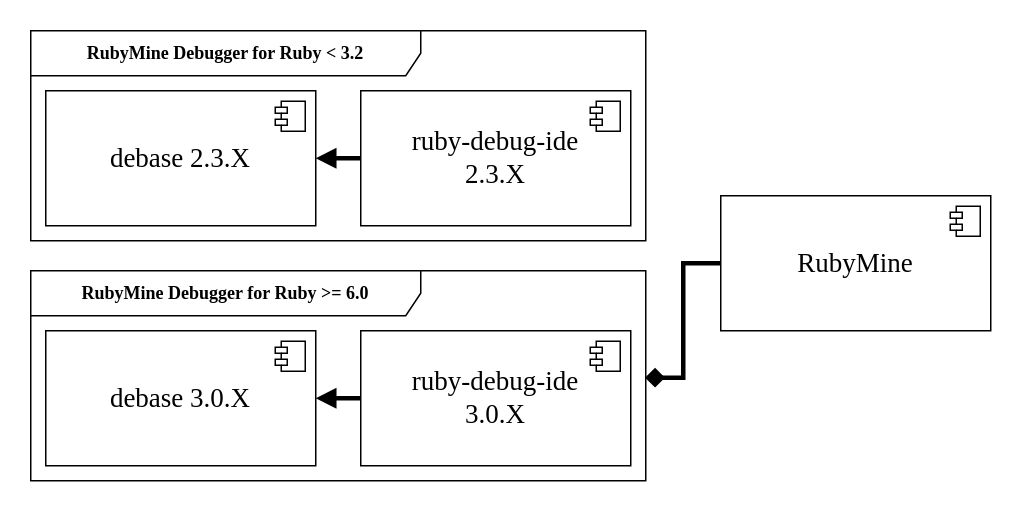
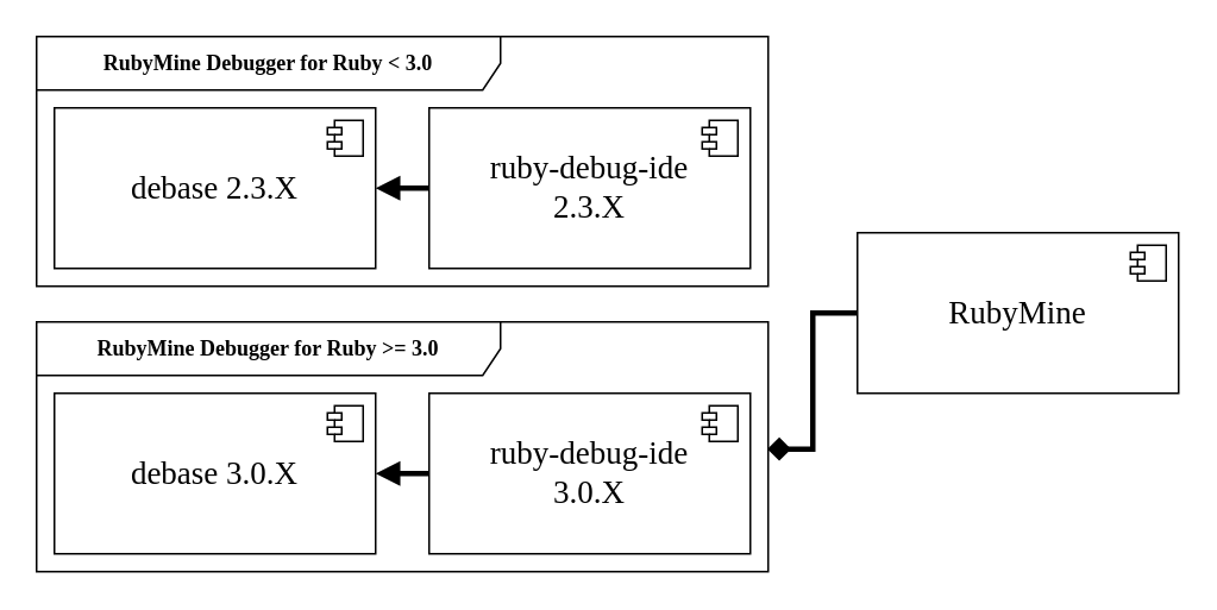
  <mxCell id="0" />
  <mxCell id="1" parent="0" />
  <mxCell id="2" value="&lt;font data-font-src=&quot;https://fonts.googleapis.com/css?family=Montserrat&quot; face=&quot;Montserrat&quot; style=&quot;font-size: 18px;&quot;&gt;RubyMine&lt;/font&gt;" style="html=1;dropTarget=0;whiteSpace=wrap;" parent="1" vertex="1"><mxGeometry x="480" y="130" width="180" height="90" as="geometry" /></mxCell>
  <mxCell id="3" value="" style="shape=module;jettyWidth=8;jettyHeight=4;" parent="2" vertex="1"><mxGeometry x="1" width="20" height="20" relative="1" as="geometry"><mxPoint x="-27" y="7" as="offset" /></mxGeometry></mxCell>
  <mxCell id="4" value="&lt;font data-font-src=&quot;https://fonts.googleapis.com/css?family=Montserrat&quot; face=&quot;Montserrat&quot; style=&quot;font-size: 18px;&quot;&gt;ruby-debug-ide&lt;br&gt;2.3.X&lt;br&gt;&lt;/font&gt;" style="html=1;dropTarget=0;whiteSpace=wrap;" parent="1" vertex="1"><mxGeometry x="240" y="60" width="180" height="90" as="geometry" /></mxCell>
  <mxCell id="5" value="" style="shape=module;jettyWidth=8;jettyHeight=4;" parent="4" vertex="1"><mxGeometry x="1" width="20" height="20" relative="1" as="geometry"><mxPoint x="-27" y="7" as="offset" /></mxGeometry></mxCell>
  <mxCell id="6" value="&lt;font style=&quot;font-size: 18px;&quot; face=&quot;Montserrat&quot; data-font-src=&quot;https://fonts.googleapis.com/css?family=Montserrat&quot;&gt;debase 2.3.X&lt;br&gt;&lt;/font&gt;" style="html=1;dropTarget=0;whiteSpace=wrap;" parent="1" vertex="1"><mxGeometry x="30" y="60" width="180" height="90" as="geometry" /></mxCell>
  <mxCell id="7" value="" style="shape=module;jettyWidth=8;jettyHeight=4;" parent="6" vertex="1"><mxGeometry x="1" width="20" height="20" relative="1" as="geometry"><mxPoint x="-27" y="7" as="offset" /></mxGeometry></mxCell>
  <mxCell id="8" value="" style="endArrow=block;endFill=1;html=1;edgeStyle=orthogonalEdgeStyle;align=left;verticalAlign=top;rounded=0;entryX=1;entryY=0.5;entryDx=0;entryDy=0;exitX=0;exitY=0.5;exitDx=0;exitDy=0;strokeWidth=3;" parent="1" source="4" target="6" edge="1"><mxGeometry x="-1" relative="1" as="geometry"><mxPoint x="300" y="190" as="sourcePoint" /><mxPoint x="460" y="190" as="targetPoint" /></mxGeometry></mxCell>
- <mxCell id="9" value="&lt;font data-font-src=&quot;https://fonts.googleapis.com/css?family=Montserrat&quot; face=&quot;Montserrat&quot;&gt;&lt;b&gt;RubyMine Debugger for Ruby &amp;lt; 3.2&lt;/b&gt;&lt;/font&gt;" style="shape=umlFrame;whiteSpace=wrap;html=1;pointerEvents=0;width=260;height=30;movable=1;resizable=1;rotatable=1;deletable=1;editable=1;locked=0;connectable=1;" parent="1" vertex="1"><mxGeometry x="20" y="20" width="410" height="140" as="geometry" /></mxCell>
+ <mxCell id="9" value="&lt;font data-font-src=&quot;https://fonts.googleapis.com/css?family=Montserrat&quot; face=&quot;Montserrat&quot;&gt;&lt;b&gt;RubyMine Debugger for Ruby &amp;lt; 3.0&lt;/b&gt;&lt;/font&gt;" style="shape=umlFrame;whiteSpace=wrap;html=1;pointerEvents=0;width=260;height=30;movable=1;resizable=1;rotatable=1;deletable=1;editable=1;locked=0;connectable=1;" parent="1" vertex="1"><mxGeometry x="20" y="20" width="410" height="140" as="geometry" /></mxCell>
  <mxCell id="10" value="&lt;font style=&quot;font-size: 18px;&quot; face=&quot;Montserrat&quot; data-font-src=&quot;https://fonts.googleapis.com/css?family=Montserrat&quot;&gt;debase 3.0.X&lt;br&gt;&lt;/font&gt;" style="html=1;dropTarget=0;whiteSpace=wrap;" vertex="1" parent="1"><mxGeometry x="30" y="220" width="180" height="90" as="geometry" /></mxCell>
  <mxCell id="11" value="" style="shape=module;jettyWidth=8;jettyHeight=4;" vertex="1" parent="10"><mxGeometry x="1" width="20" height="20" relative="1" as="geometry"><mxPoint x="-27" y="7" as="offset" /></mxGeometry></mxCell>
  <mxCell id="12" value="&lt;font data-font-src=&quot;https://fonts.googleapis.com/css?family=Montserrat&quot; face=&quot;Montserrat&quot; style=&quot;font-size: 18px;&quot;&gt;ruby-debug-ide&lt;br&gt;3.0.X&lt;br&gt;&lt;/font&gt;" style="html=1;dropTarget=0;whiteSpace=wrap;" vertex="1" parent="1"><mxGeometry x="240" y="220" width="180" height="90" as="geometry" /></mxCell>
  <mxCell id="13" value="" style="shape=module;jettyWidth=8;jettyHeight=4;" vertex="1" parent="12"><mxGeometry x="1" width="20" height="20" relative="1" as="geometry"><mxPoint x="-27" y="7" as="offset" /></mxGeometry></mxCell>
  <mxCell id="14" value="" style="endArrow=block;endFill=1;html=1;edgeStyle=orthogonalEdgeStyle;align=left;verticalAlign=top;rounded=0;entryX=1;entryY=0.5;entryDx=0;entryDy=0;exitX=0;exitY=0.5;exitDx=0;exitDy=0;strokeWidth=3;" edge="1" parent="1" source="12" target="10"><mxGeometry x="-1" relative="1" as="geometry"><mxPoint x="250" y="135" as="sourcePoint" /><mxPoint x="220" y="135" as="targetPoint" /></mxGeometry></mxCell>
- <mxCell id="15" value="&lt;font data-font-src=&quot;https://fonts.googleapis.com/css?family=Montserrat&quot; face=&quot;Montserrat&quot;&gt;&lt;b&gt;RubyMine Debugger for Ruby &amp;gt;= 6.0&lt;/b&gt;&lt;/font&gt;" style="shape=umlFrame;whiteSpace=wrap;html=1;pointerEvents=0;width=260;height=30;movable=1;resizable=1;rotatable=1;deletable=1;editable=1;locked=0;connectable=1;" vertex="1" parent="1"><mxGeometry x="20" y="180" width="410" height="140" as="geometry" /></mxCell>
+ <mxCell id="15" value="&lt;font data-font-src=&quot;https://fonts.googleapis.com/css?family=Montserrat&quot; face=&quot;Montserrat&quot;&gt;&lt;b&gt;RubyMine Debugger for Ruby &amp;gt;= 3.0&lt;/b&gt;&lt;/font&gt;" style="shape=umlFrame;whiteSpace=wrap;html=1;pointerEvents=0;width=260;height=30;movable=1;resizable=1;rotatable=1;deletable=1;editable=1;locked=0;connectable=1;" vertex="1" parent="1"><mxGeometry x="20" y="180" width="410" height="140" as="geometry" /></mxCell>
  <mxCell id="16" value="" style="endArrow=diamond;endFill=1;html=1;edgeStyle=orthogonalEdgeStyle;align=left;verticalAlign=top;rounded=0;entryX=0.999;entryY=0.509;entryDx=0;entryDy=0;exitX=0;exitY=0.5;exitDx=0;exitDy=0;strokeWidth=3;entryPerimeter=0;" edge="1" parent="1" source="2" target="15"><mxGeometry x="-1" relative="1" as="geometry"><mxPoint x="560" y="155" as="sourcePoint" /><mxPoint x="450" y="117" as="targetPoint" /><mxPoint as="offset" /></mxGeometry></mxCell>
